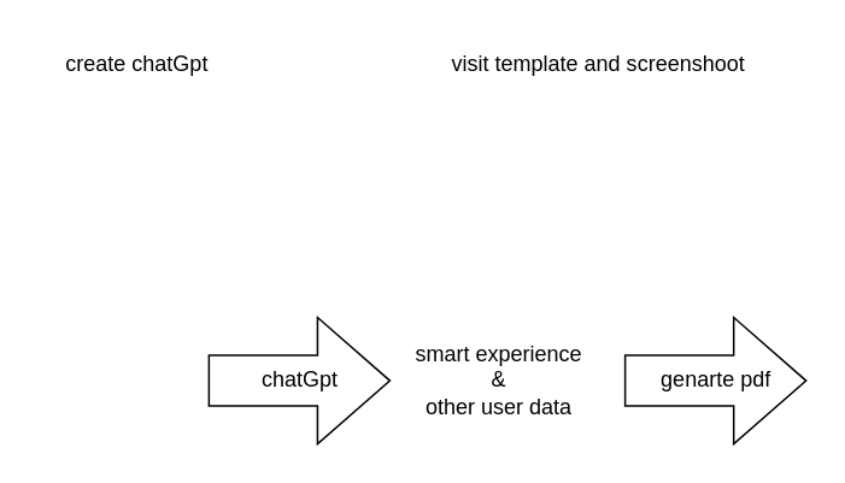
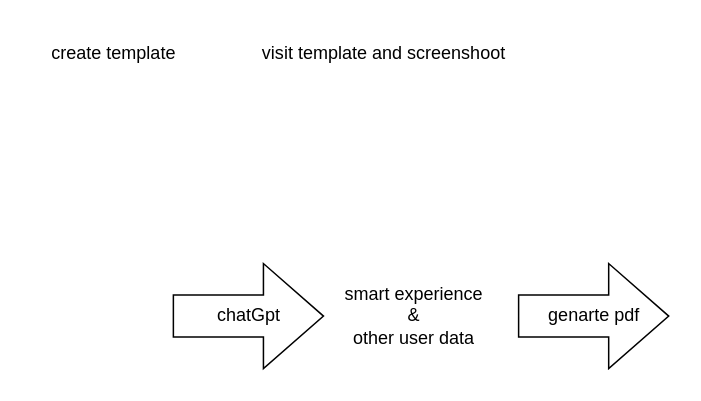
  <mxCell id="0" />
  <mxCell id="1" parent="0" />
  <mxCell id="2" value="smart experience&lt;br&gt;&amp;amp;&lt;br&gt;other user data" style="text;html=1;align=center;verticalAlign=middle;resizable=0;points=[];autosize=1;strokeColor=none;fillColor=none;" vertex="1" parent="1"><mxGeometry x="215" y="180" width="120" height="60" as="geometry" /></mxCell>
  <mxCell id="3" value="chatGpt" style="html=1;shadow=0;dashed=0;align=center;verticalAlign=middle;shape=mxgraph.arrows2.arrow;dy=0.6;dx=40;notch=0;" vertex="1" parent="1"><mxGeometry x="115" y="175" width="100" height="70" as="geometry" /></mxCell>
  <mxCell id="4" value="genarte pdf" style="html=1;shadow=0;dashed=0;align=center;verticalAlign=middle;shape=mxgraph.arrows2.arrow;dy=0.6;dx=40;notch=0;" vertex="1" parent="1"><mxGeometry x="345" y="175" width="100" height="70" as="geometry" /></mxCell>
- <mxCell id="5" value="create chatGpt" style="text;html=1;align=center;verticalAlign=middle;resizable=0;points=[];autosize=1;strokeColor=none;fillColor=none;" vertex="1" parent="1"><mxGeometry x="20" y="20" width="110" height="30" as="geometry" /></mxCell>
- <mxCell id="6" value="visit template and screenshoot" style="text;html=1;align=center;verticalAlign=middle;resizable=0;points=[];autosize=1;strokeColor=none;fillColor=none;" vertex="1" parent="1"><mxGeometry x="235" y="20" width="190" height="30" as="geometry" /></mxCell>
+ <mxCell id="5" value="create template" style="text;html=1;align=center;verticalAlign=middle;resizable=0;points=[];autosize=1;strokeColor=none;fillColor=none;" vertex="1" parent="1"><mxGeometry x="20" y="20" width="110" height="30" as="geometry" /></mxCell>
+ <mxCell id="6" value="visit template and screenshoot" style="text;html=1;align=center;verticalAlign=middle;resizable=0;points=[];autosize=1;strokeColor=none;fillColor=none;" vertex="1" parent="1"><mxGeometry x="160" y="20" width="190" height="30" as="geometry" /></mxCell>
